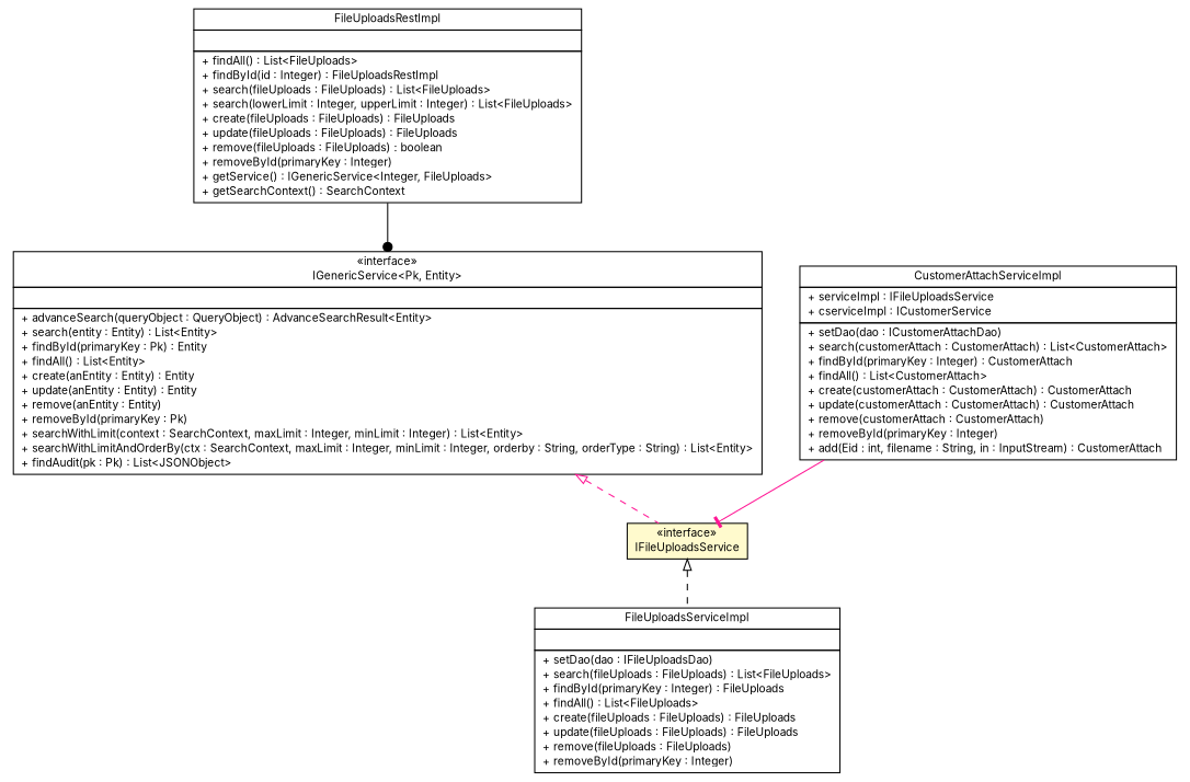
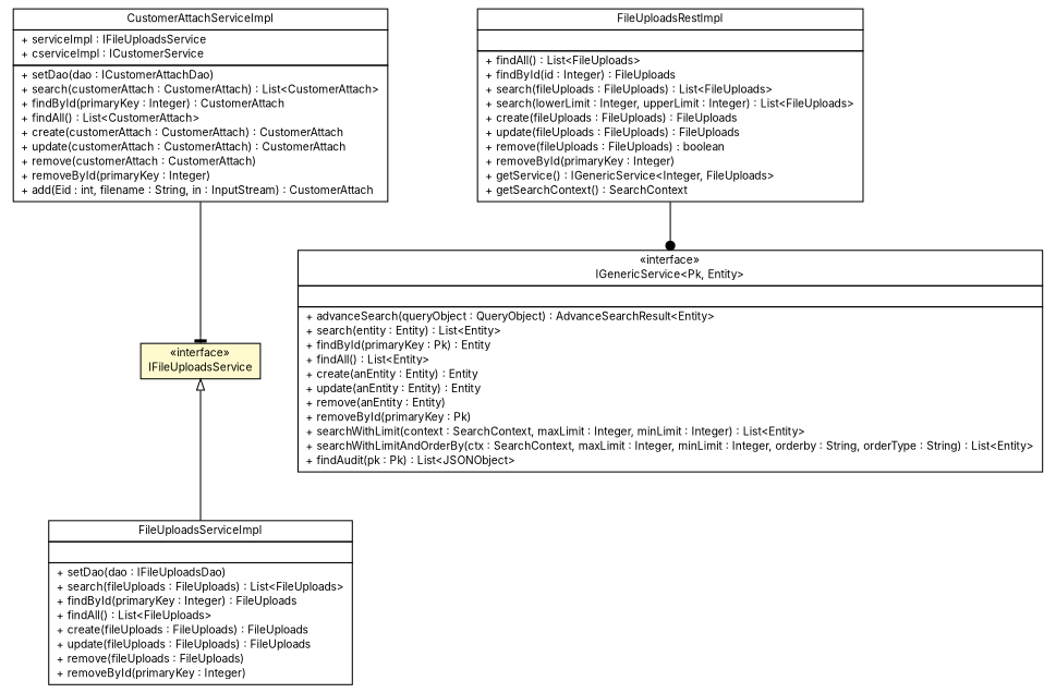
  digraph {
    fontname=Inter
    nodesep=0.25
    rankdir=TB
    ranksep=0.5
    node [fontcolor=black fontname=Inter fontsize=10.0 shape=plaintext]
    edge [color=black fontname=Inter fontsize=10 headport=p labelfontname=Helvetica labelfontsize=10 style=dashed tailport=p]
    n1 [label=<<table title="com.inn.headstartdemo.service.IFileUploadsService" border="0" cellborder="1" cellspacing="0" cellpadding="2" port="p" bgcolor="lemonChiffon" href="./IFileUploadsService.html"> 		<tr><td><table border="0" cellspacing="0" cellpadding="1"> <tr><td align="center" balign="center"> &#171;interface&#187; </td></tr> <tr><td align="center" balign="center"> IFileUploadsService </td></tr> 		</table></td></tr> 		</table>>]
    n2 [label=<<table title="com.inn.headstartdemo.service.impl.FileUploadsServiceImpl" border="0" cellborder="1" cellspacing="0" cellpadding="2" port="p" href="./impl/FileUploadsServiceImpl.html"> 		<tr><td><table border="0" cellspacing="0" cellpadding="1"> <tr><td align="center" balign="center"> FileUploadsServiceImpl </td></tr> 		</table></td></tr> 		<tr><td><table border="0" cellspacing="0" cellpadding="1"> <tr><td align="left" balign="left">  </td></tr> 		</table></td></tr> 		<tr><td><table border="0" cellspacing="0" cellpadding="1"> <tr><td align="left" balign="left"> + setDao(dao : IFileUploadsDao) </td></tr> <tr><td align="left" balign="left"> + search(fileUploads : FileUploads) : List&lt;FileUploads&gt; </td></tr> <tr><td align="left" balign="left"> + findById(primaryKey : Integer) : FileUploads </td></tr> <tr><td align="left" balign="left"> + findAll() : List&lt;FileUploads&gt; </td></tr> <tr><td align="left" balign="left"> + create(fileUploads : FileUploads) : FileUploads </td></tr> <tr><td align="left" balign="left"> + update(fileUploads : FileUploads) : FileUploads </td></tr> <tr><td align="left" balign="left"> + remove(fileUploads : FileUploads) </td></tr> <tr><td align="left" balign="left"> + removeById(primaryKey : Integer) </td></tr> 		</table></td></tr> 		</table>>]
    n3 [label=<<table title="com.inn.headstartdemo.service.generic.IGenericService" border="0" cellborder="1" cellspacing="0" cellpadding="2" port="p" href="./generic/IGenericService.html"> 		<tr><td><table border="0" cellspacing="0" cellpadding="1"> <tr><td align="center" balign="center"> &#171;interface&#187; </td></tr> <tr><td align="center" balign="center"> IGenericService&lt;Pk, Entity&gt; </td></tr> 		</table></td></tr> 		<tr><td><table border="0" cellspacing="0" cellpadding="1"> <tr><td align="left" balign="left">  </td></tr> 		</table></td></tr> 		<tr><td><table border="0" cellspacing="0" cellpadding="1"> <tr><td align="left" balign="left"> + advanceSearch(queryObject : QueryObject) : AdvanceSearchResult&lt;Entity&gt; </td></tr> <tr><td align="left" balign="left"> + search(entity : Entity) : List&lt;Entity&gt; </td></tr> <tr><td align="left" balign="left"> + findById(primaryKey : Pk) : Entity </td></tr> <tr><td align="left" balign="left"> + findAll() : List&lt;Entity&gt; </td></tr> <tr><td align="left" balign="left"> + create(anEntity : Entity) : Entity </td></tr> <tr><td align="left" balign="left"> + update(anEntity : Entity) : Entity </td></tr> <tr><td align="left" balign="left"> + remove(anEntity : Entity) </td></tr> <tr><td align="left" balign="left"> + removeById(primaryKey : Pk) </td></tr> <tr><td align="left" balign="left"> + searchWithLimit(context : SearchContext, maxLimit : Integer, minLimit : Integer) : List&lt;Entity&gt; </td></tr> <tr><td align="left" balign="left"> + searchWithLimitAndOrderBy(ctx : SearchContext, maxLimit : Integer, minLimit : Integer, orderby : String, orderType : String) : List&lt;Entity&gt; </td></tr> <tr><td align="left" balign="left"> + findAudit(pk : Pk) : List&lt;JSONObject&gt; </td></tr> 		</table></td></tr> 		</table>>]
    n4 [label=<<table title="com.inn.headstartdemo.service.impl.CustomerAttachServiceImpl" border="0" cellborder="1" cellspacing="0" cellpadding="2" port="p" href="./impl/CustomerAttachServiceImpl.html"> 		<tr><td><table border="0" cellspacing="0" cellpadding="1"> <tr><td align="center" balign="center"> CustomerAttachServiceImpl </td></tr> 		</table></td></tr> 		<tr><td><table border="0" cellspacing="0" cellpadding="1"> <tr><td align="left" balign="left"> + serviceImpl : IFileUploadsService </td></tr> <tr><td align="left" balign="left"> + cserviceImpl : ICustomerService </td></tr> 		</table></td></tr> 		<tr><td><table border="0" cellspacing="0" cellpadding="1"> <tr><td align="left" balign="left"> + setDao(dao : ICustomerAttachDao) </td></tr> <tr><td align="left" balign="left"> + search(customerAttach : CustomerAttach) : List&lt;CustomerAttach&gt; </td></tr> <tr><td align="left" balign="left"> + findById(primaryKey : Integer) : CustomerAttach </td></tr> <tr><td align="left" balign="left"> + findAll() : List&lt;CustomerAttach&gt; </td></tr> <tr><td align="left" balign="left"> + create(customerAttach : CustomerAttach) : CustomerAttach </td></tr> <tr><td align="left" balign="left"> + update(customerAttach : CustomerAttach) : CustomerAttach </td></tr> <tr><td align="left" balign="left"> + remove(customerAttach : CustomerAttach) </td></tr> <tr><td align="left" balign="left"> + removeById(primaryKey : Integer) </td></tr> <tr><td align="left" balign="left"> + add(Eid : int, filename : String, in : InputStream) : CustomerAttach </td></tr> 		</table></td></tr> 		</table>>]
-   n5 [label=<<table title="com.inn.headstartdemo.rest.impl.FileUploadsRestImpl" border="0" cellborder="1" cellspacing="0" cellpadding="2" port="p" href="../rest/impl/FileUploadsRestImpl.html"> 		<tr><td><table border="0" cellspacing="0" cellpadding="1"> <tr><td align="center" balign="center"> FileUploadsRestImpl </td></tr> 		</table></td></tr> 		<tr><td><table border="0" cellspacing="0" cellpadding="1"> <tr><td align="left" balign="left">  </td></tr> 		</table></td></tr> 		<tr><td><table border="0" cellspacing="0" cellpadding="1"> <tr><td align="left" balign="left"> + findAll() : List&lt;FileUploads&gt; </td></tr> <tr><td align="left" balign="left"> + findById(id : Integer) : FileUploadsRestImpl </td></tr> <tr><td align="left" balign="left"> + search(fileUploads : FileUploads) : List&lt;FileUploads&gt; </td></tr> <tr><td align="left" balign="left"> + search(lowerLimit : Integer, upperLimit : Integer) : List&lt;FileUploads&gt; </td></tr> <tr><td align="left" balign="left"> + create(fileUploads : FileUploads) : FileUploads </td></tr> <tr><td align="left" balign="left"> + update(fileUploads : FileUploads) : FileUploads </td></tr> <tr><td align="left" balign="left"> + remove(fileUploads : FileUploads) : boolean </td></tr> <tr><td align="left" balign="left"> + removeById(primaryKey : Integer) </td></tr> <tr><td align="left" balign="left"> + getService() : IGenericService&lt;Integer, FileUploads&gt; </td></tr> <tr><td align="left" balign="left"> + getSearchContext() : SearchContext </td></tr> 		</table></td></tr> 		</table>>]
-   n1 -> n2 [arrowtail=empty dir=back]
-   n3 -> n1 [arrowtail=empty color=deeppink dir=back]
-   n4 -> n1 [arrowhead=tee color=deeppink fontcolor=black fontsize=10.0 style=""]
+   n5 [label=<<table title="com.inn.headstartdemo.rest.impl.FileUploadsRestImpl" border="0" cellborder="1" cellspacing="0" cellpadding="2" port="p" href="../rest/impl/FileUploadsRestImpl.html"> 		<tr><td><table border="0" cellspacing="0" cellpadding="1"> <tr><td align="center" balign="center"> FileUploadsRestImpl </td></tr> 		</table></td></tr> 		<tr><td><table border="0" cellspacing="0" cellpadding="1"> <tr><td align="left" balign="left">  </td></tr> 		</table></td></tr> 		<tr><td><table border="0" cellspacing="0" cellpadding="1"> <tr><td align="left" balign="left"> + findAll() : List&lt;FileUploads&gt; </td></tr> <tr><td align="left" balign="left"> + findById(id : Integer) : FileUploads </td></tr> <tr><td align="left" balign="left"> + search(fileUploads : FileUploads) : List&lt;FileUploads&gt; </td></tr> <tr><td align="left" balign="left"> + search(lowerLimit : Integer, upperLimit : Integer) : List&lt;FileUploads&gt; </td></tr> <tr><td align="left" balign="left"> + create(fileUploads : FileUploads) : FileUploads </td></tr> <tr><td align="left" balign="left"> + update(fileUploads : FileUploads) : FileUploads </td></tr> <tr><td align="left" balign="left"> + remove(fileUploads : FileUploads) : boolean </td></tr> <tr><td align="left" balign="left"> + removeById(primaryKey : Integer) </td></tr> <tr><td align="left" balign="left"> + getService() : IGenericService&lt;Integer, FileUploads&gt; </td></tr> <tr><td align="left" balign="left"> + getSearchContext() : SearchContext </td></tr> 		</table></td></tr> 		</table>>]
+   n1 -> n2 [arrowtail=empty dir=back style=solid]
+   n4 -> n1 [arrowhead=tee fontcolor=black fontsize=10.0 style=""]
    n5 -> n3 [arrowhead=dot fontcolor=black fontsize=10.0 style=solid]
  }
